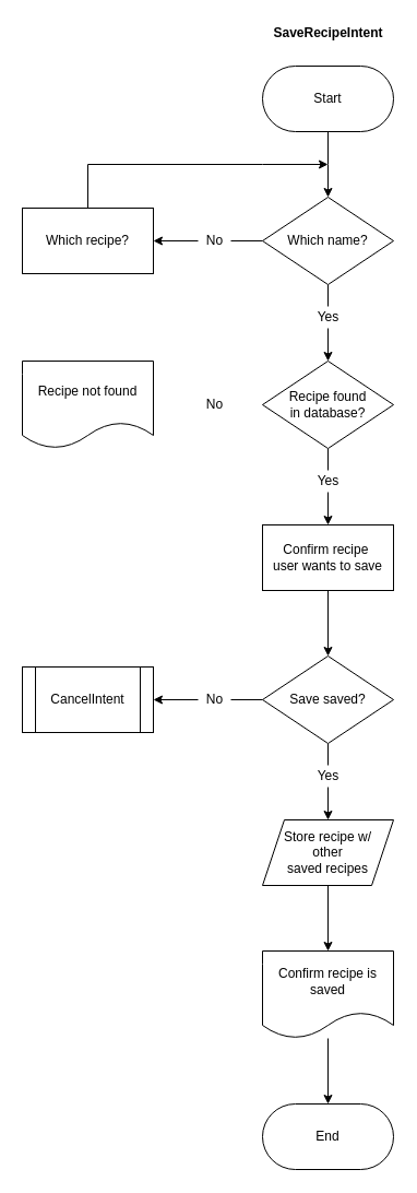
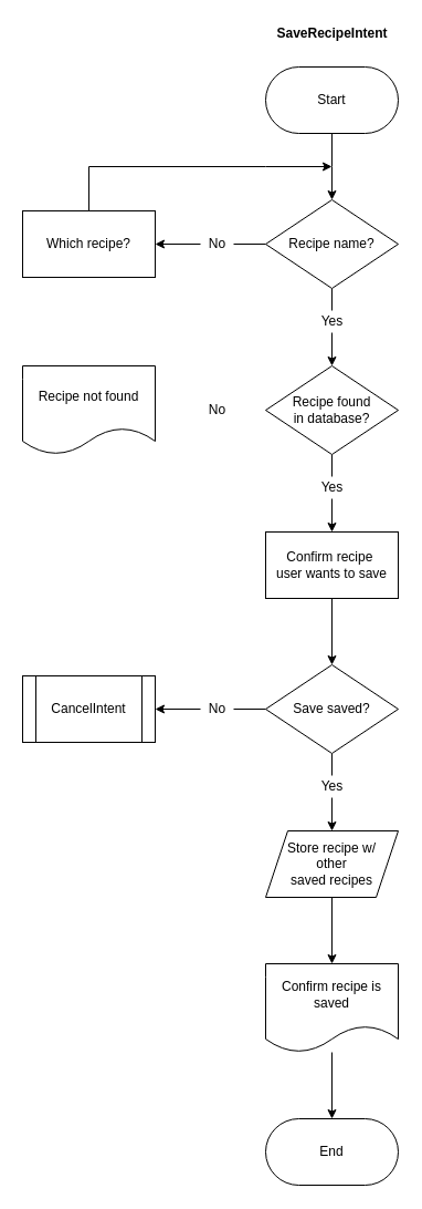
  <mxCell id="0" />
  <mxCell id="1" parent="0" />
  <mxCell id="2" style="edgeStyle=orthogonalEdgeStyle;rounded=0;orthogonalLoop=1;jettySize=auto;html=1;exitX=0.5;exitY=1;exitDx=0;exitDy=0;" parent="1" source="3" edge="1"><mxGeometry relative="1" as="geometry"><mxPoint x="300" y="180" as="targetPoint" /></mxGeometry></mxCell>
  <mxCell id="3" value="Start" style="rounded=1;whiteSpace=wrap;html=1;arcSize=50;" parent="1" vertex="1"><mxGeometry x="240" y="60" width="120" height="60" as="geometry" /></mxCell>
  <mxCell id="4" value="SaveRecipeIntent" style="text;html=1;align=center;verticalAlign=middle;resizable=0;points=[];autosize=1;fontStyle=1" parent="1" vertex="1"><mxGeometry x="240" y="20" width="120" height="20" as="geometry" /></mxCell>
  <mxCell id="5" style="edgeStyle=orthogonalEdgeStyle;rounded=0;orthogonalLoop=1;jettySize=auto;html=1;exitX=0.5;exitY=1;exitDx=0;exitDy=0;" parent="1" source="7" target="20" edge="1"><mxGeometry relative="1" as="geometry" /></mxCell>
  <mxCell id="6" style="edgeStyle=orthogonalEdgeStyle;rounded=0;orthogonalLoop=1;jettySize=auto;html=1;exitX=0;exitY=0.5;exitDx=0;exitDy=0;" parent="1" source="7" target="18" edge="1"><mxGeometry relative="1" as="geometry" /></mxCell>
- <mxCell id="7" value="Which name?" style="rhombus;whiteSpace=wrap;html=1;" parent="1" vertex="1"><mxGeometry x="240" y="180" width="120" height="80" as="geometry" /></mxCell>
+ <mxCell id="7" value="Recipe name?" style="rhombus;whiteSpace=wrap;html=1;" parent="1" vertex="1"><mxGeometry x="240" y="180" width="120" height="80" as="geometry" /></mxCell>
  <mxCell id="8" style="edgeStyle=orthogonalEdgeStyle;rounded=0;orthogonalLoop=1;jettySize=auto;html=1;exitX=0.5;exitY=1;exitDx=0;exitDy=0;" parent="1" source="9" target="12" edge="1"><mxGeometry relative="1" as="geometry" /></mxCell>
  <mxCell id="9" value="Confirm recipe&amp;nbsp;&lt;br&gt;user wants to save" style="rounded=0;whiteSpace=wrap;html=1;" parent="1" vertex="1"><mxGeometry x="240" y="480" width="120" height="60" as="geometry" /></mxCell>
  <mxCell id="10" style="edgeStyle=orthogonalEdgeStyle;rounded=0;orthogonalLoop=1;jettySize=auto;html=1;exitX=0.5;exitY=1;exitDx=0;exitDy=0;" parent="1" source="12" target="16" edge="1"><mxGeometry relative="1" as="geometry" /></mxCell>
  <mxCell id="11" style="edgeStyle=orthogonalEdgeStyle;rounded=0;orthogonalLoop=1;jettySize=auto;html=1;exitX=0;exitY=0.5;exitDx=0;exitDy=0;" parent="1" source="12" target="27" edge="1"><mxGeometry relative="1" as="geometry" /></mxCell>
  <mxCell id="12" value="Save saved?" style="rhombus;whiteSpace=wrap;html=1;" parent="1" vertex="1"><mxGeometry x="240" y="600" width="120" height="80" as="geometry" /></mxCell>
  <mxCell id="13" style="edgeStyle=orthogonalEdgeStyle;rounded=0;orthogonalLoop=1;jettySize=auto;html=1;" parent="1" source="14" target="29" edge="1"><mxGeometry relative="1" as="geometry" /></mxCell>
  <mxCell id="14" value="Confirm recipe is&lt;br&gt;saved" style="shape=document;whiteSpace=wrap;html=1;boundedLbl=1;" parent="1" vertex="1"><mxGeometry x="240" y="870" width="120" height="80" as="geometry" /></mxCell>
  <mxCell id="15" style="edgeStyle=orthogonalEdgeStyle;rounded=0;orthogonalLoop=1;jettySize=auto;html=1;exitX=0.5;exitY=1;exitDx=0;exitDy=0;" parent="1" source="16" target="14" edge="1"><mxGeometry relative="1" as="geometry" /></mxCell>
  <mxCell id="16" value="Store recipe w/&lt;br&gt;other&lt;br&gt;saved recipes" style="shape=parallelogram;perimeter=parallelogramPerimeter;whiteSpace=wrap;html=1;fixedSize=1;" parent="1" vertex="1"><mxGeometry x="240" y="750" width="120" height="60" as="geometry" /></mxCell>
  <mxCell id="17" style="edgeStyle=orthogonalEdgeStyle;rounded=0;orthogonalLoop=1;jettySize=auto;html=1;exitX=0.5;exitY=0;exitDx=0;exitDy=0;" parent="1" source="18" edge="1"><mxGeometry relative="1" as="geometry"><mxPoint x="300" y="150" as="targetPoint" /><Array as="points"><mxPoint x="80" y="150" /><mxPoint x="240" y="150" /></Array></mxGeometry></mxCell>
  <mxCell id="18" value="Which recipe?" style="rounded=0;whiteSpace=wrap;html=1;" parent="1" vertex="1"><mxGeometry x="20" y="190" width="120" height="60" as="geometry" /></mxCell>
  <mxCell id="19" style="edgeStyle=orthogonalEdgeStyle;rounded=0;orthogonalLoop=1;jettySize=auto;html=1;exitX=0.5;exitY=1;exitDx=0;exitDy=0;" parent="1" source="20" target="9" edge="1"><mxGeometry relative="1" as="geometry" /></mxCell>
  <mxCell id="20" value="Recipe found&lt;br&gt;in database?" style="rhombus;whiteSpace=wrap;html=1;" parent="1" vertex="1"><mxGeometry x="240" y="330" width="120" height="80" as="geometry" /></mxCell>
  <mxCell id="21" value="Yes" style="text;html=1;align=center;verticalAlign=middle;resizable=0;points=[];autosize=1;fillColor=#ffffff;" parent="1" vertex="1"><mxGeometry x="280" y="280" width="40" height="20" as="geometry" /></mxCell>
  <mxCell id="22" value="No" style="text;html=1;align=center;verticalAlign=middle;resizable=0;points=[];autosize=1;fillColor=#ffffff;" parent="1" vertex="1"><mxGeometry x="181" y="210" width="30" height="20" as="geometry" /></mxCell>
  <mxCell id="23" value="Recipe not found" style="shape=document;whiteSpace=wrap;html=1;boundedLbl=1;fillColor=#ffffff;" parent="1" vertex="1"><mxGeometry x="20" y="330" width="120" height="80" as="geometry" /></mxCell>
  <mxCell id="24" value="No" style="text;html=1;align=center;verticalAlign=middle;resizable=0;points=[];autosize=1;fillColor=#ffffff;" parent="1" vertex="1"><mxGeometry x="181" y="360" width="30" height="20" as="geometry" /></mxCell>
  <mxCell id="25" value="Yes" style="text;html=1;align=center;verticalAlign=middle;resizable=0;points=[];autosize=1;fillColor=#ffffff;" parent="1" vertex="1"><mxGeometry x="280" y="430" width="40" height="20" as="geometry" /></mxCell>
  <mxCell id="26" value="Yes" style="text;html=1;align=center;verticalAlign=middle;resizable=0;points=[];autosize=1;fillColor=#ffffff;" parent="1" vertex="1"><mxGeometry x="280" y="700" width="40" height="20" as="geometry" /></mxCell>
  <mxCell id="27" value="CancelIntent" style="shape=process;whiteSpace=wrap;html=1;backgroundOutline=1;fillColor=#ffffff;" parent="1" vertex="1"><mxGeometry x="20" y="610" width="120" height="60" as="geometry" /></mxCell>
  <mxCell id="28" value="No" style="text;html=1;align=center;verticalAlign=middle;resizable=0;points=[];autosize=1;fillColor=#ffffff;" parent="1" vertex="1"><mxGeometry x="181" y="630" width="30" height="20" as="geometry" /></mxCell>
  <mxCell id="29" value="End" style="rounded=1;whiteSpace=wrap;html=1;fillColor=#ffffff;arcSize=50;" parent="1" vertex="1"><mxGeometry x="240" y="1010" width="120" height="60" as="geometry" /></mxCell>
